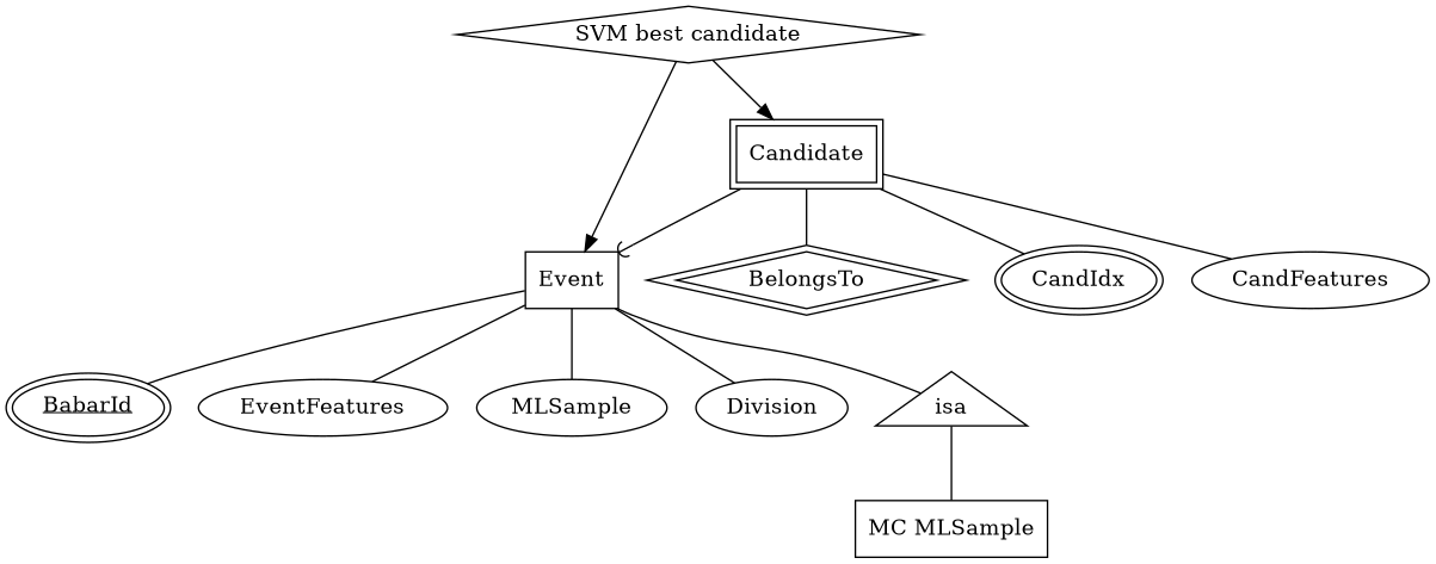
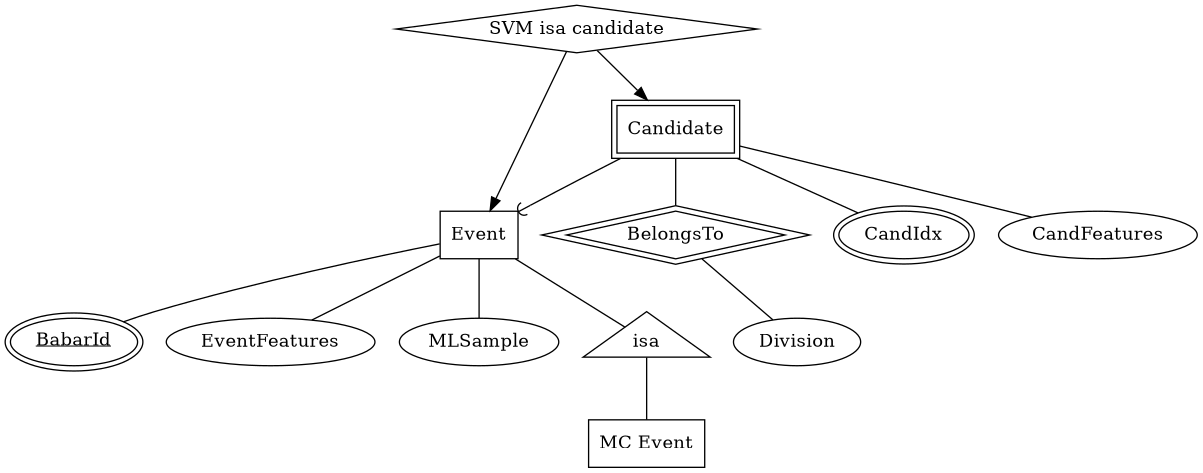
  digraph {
    edge [arrowhead=none]
    Event [shape=box]
    n2 [label=<<u>BabarId</u>> peripheries=2]
    EventFeatures
    MLSample
    Division
    n6 [label=isa shape=triangle]
-   n7 [label="MC MLSample" shape=box]
+   n7 [label="MC Event" shape=box]
    Candidate [peripheries=2 shape=box]
    BelongsTo [peripheries=2 shape=diamond]
    CandIdx [peripheries=2]
    CandFeatures
-   n12 [label="SVM best candidate" shape=diamond]
+   n12 [label="SVM isa candidate" shape=diamond]
    Event -> n2
    Event -> EventFeatures
    Event -> MLSample
-   Event -> Division
+   BelongsTo -> Division
    Event -> n6
    n6 -> n7
    Candidate -> Event [arrowhead=curve]
    Candidate -> BelongsTo
    Candidate -> CandIdx
    Candidate -> CandFeatures
    n12 -> Event [arrowhead=""]
    n12 -> Candidate [arrowhead=""]
  }
